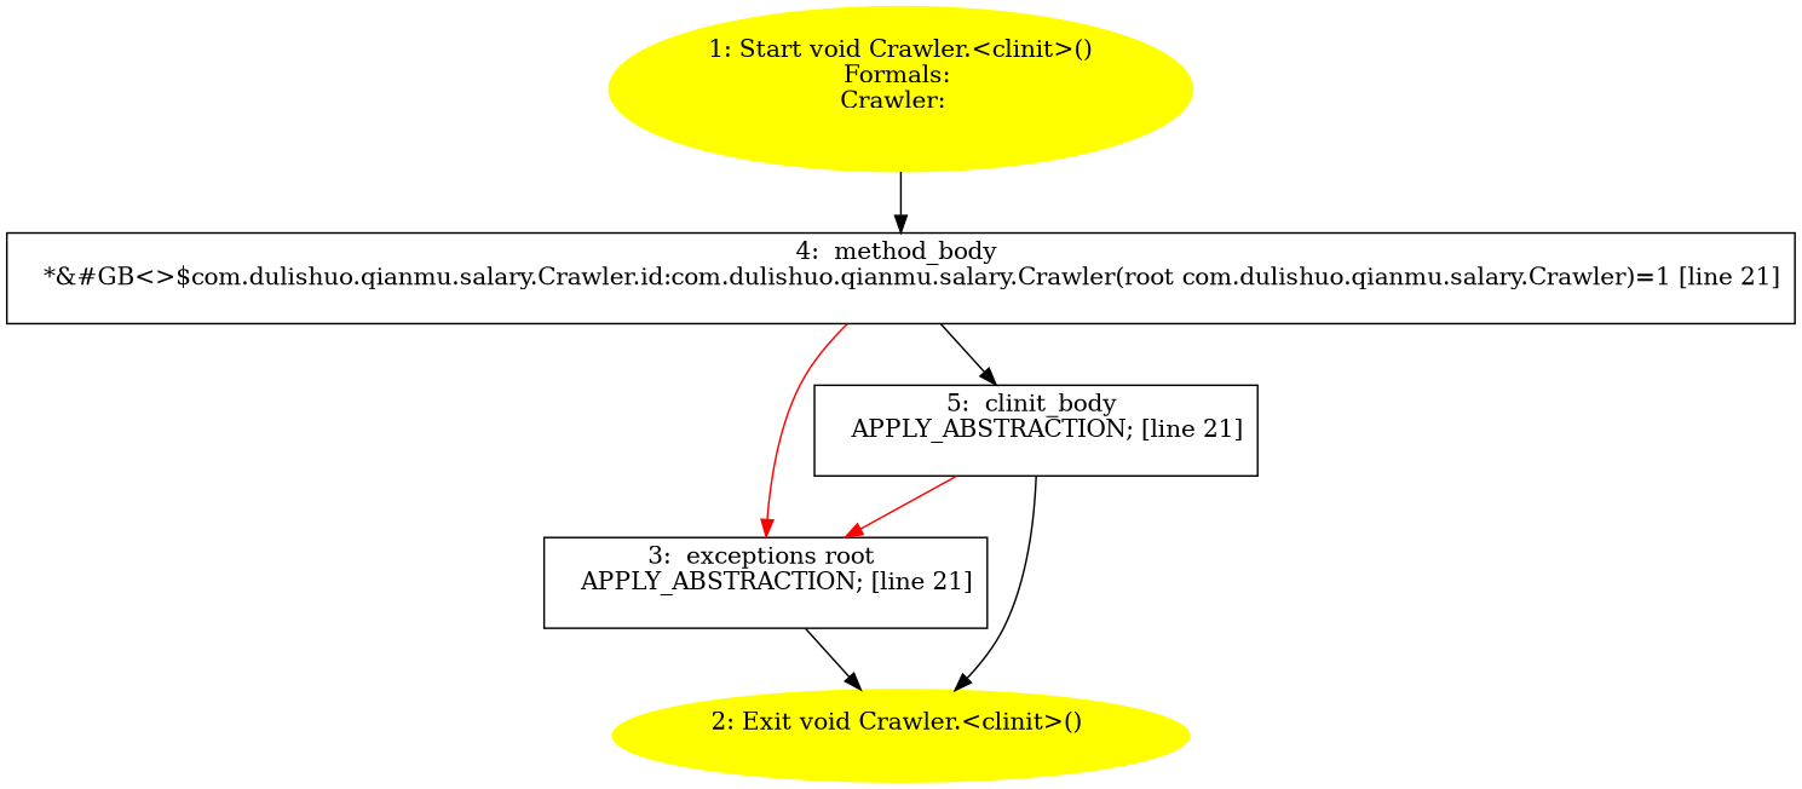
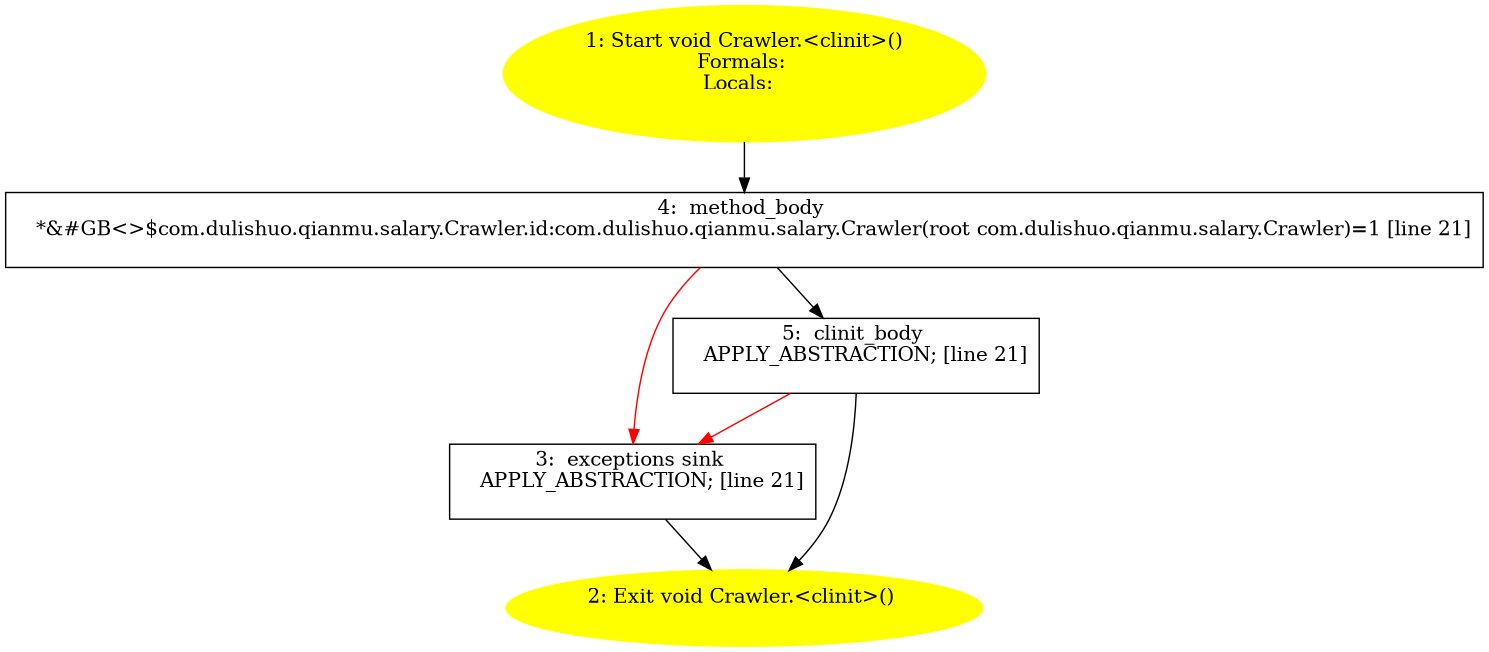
  digraph {
    node [shape=box]
-   n1 [color=yellow label="1: Start void Crawler.<clinit>()\nFormals: \nCrawler:  \n  " style=filled shape=""]
+   n1 [color=yellow label="1: Start void Crawler.<clinit>()\nFormals: \nLocals:  \n  " style=filled shape=""]
    n2 [label="4:  method_body \n   *&#GB<>$com.dulishuo.qianmu.salary.Crawler.id:com.dulishuo.qianmu.salary.Crawler(root com.dulishuo.qianmu.salary.Crawler)=1 [line 21]\n "]
-   n3 [label="3:  exceptions root \n   APPLY_ABSTRACTION; [line 21]\n "]
+   n3 [label="3:  exceptions sink \n   APPLY_ABSTRACTION; [line 21]\n "]
    n4 [label="5:  clinit_body \n   APPLY_ABSTRACTION; [line 21]\n "]
    n5 [color=yellow label="2: Exit void Crawler.<clinit>() \n  " style=filled shape=""]
    n1 -> n2
    n2 -> n3 [color=red]
    n2 -> n4
    n3 -> n5
    n4 -> n3 [color=red]
    n4 -> n5
  }
